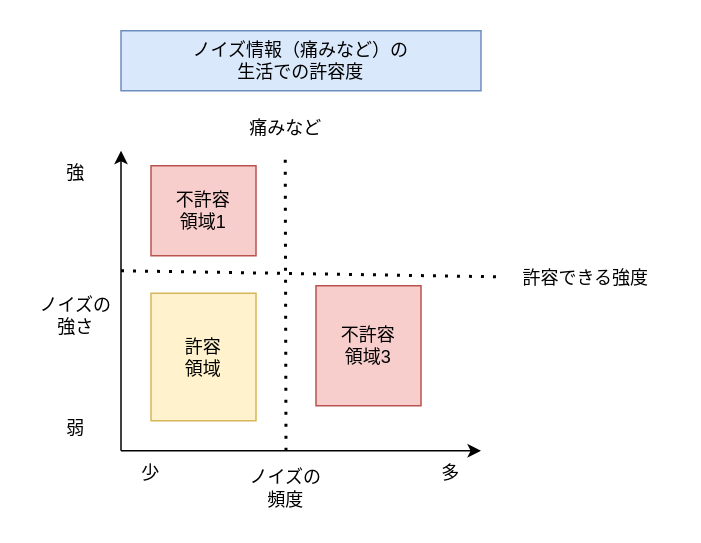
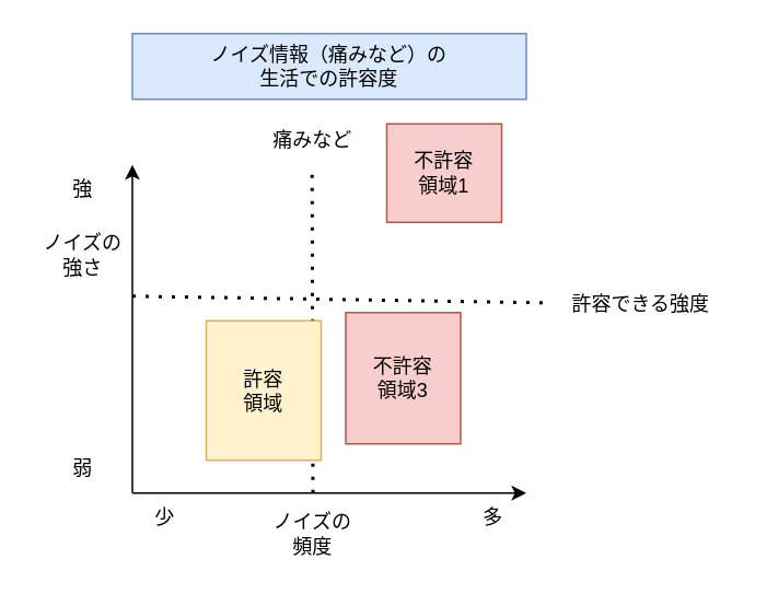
  <mxCell id="0" />
  <mxCell id="1" parent="0" />
  <mxCell id="2" value="" style="endArrow=classic;html=1;rounded=0;" edge="1" parent="1"><mxGeometry width="50" height="50" relative="1" as="geometry"><mxPoint x="80" y="300" as="sourcePoint" /><mxPoint x="80" y="100" as="targetPoint" /></mxGeometry></mxCell>
  <mxCell id="3" value="" style="endArrow=classic;html=1;rounded=0;" edge="1" parent="1"><mxGeometry width="50" height="50" relative="1" as="geometry"><mxPoint x="80" y="300" as="sourcePoint" /><mxPoint x="320" y="300" as="targetPoint" /></mxGeometry></mxCell>
  <mxCell id="4" value="ノイズ情報（痛みなど）の&lt;div&gt;生活での許容度&lt;/div&gt;" style="text;html=1;align=center;verticalAlign=middle;whiteSpace=wrap;rounded=0;fillColor=#dae8fc;strokeColor=#6c8ebf;" vertex="1" parent="1"><mxGeometry x="80" y="20" width="240" height="40" as="geometry" /></mxCell>
  <mxCell id="5" value="強" style="text;html=1;align=center;verticalAlign=middle;whiteSpace=wrap;rounded=0;" vertex="1" parent="1"><mxGeometry x="30" y="100" width="40" height="30" as="geometry" /></mxCell>
  <mxCell id="6" value="弱" style="text;html=1;align=center;verticalAlign=middle;whiteSpace=wrap;rounded=0;" vertex="1" parent="1"><mxGeometry x="30" y="270" width="40" height="30" as="geometry" /></mxCell>
- <mxCell id="7" value="ノイズの強さ" style="text;html=1;align=center;verticalAlign=middle;whiteSpace=wrap;rounded=0;" vertex="1" parent="1"><mxGeometry x="20" y="195" width="60" height="30" as="geometry" /></mxCell>
+ <mxCell id="7" value="ノイズの強さ" style="text;html=1;align=center;verticalAlign=middle;whiteSpace=wrap;rounded=0;" vertex="1" parent="1"><mxGeometry x="20" y="140" width="60" height="30" as="geometry" /></mxCell>
  <mxCell id="8" value="ノイズの頻度" style="text;html=1;align=center;verticalAlign=middle;whiteSpace=wrap;rounded=0;" vertex="1" parent="1"><mxGeometry x="160" y="310" width="60" height="30" as="geometry" /></mxCell>
  <mxCell id="9" value="" style="endArrow=none;dashed=1;html=1;dashPattern=1 3;strokeWidth=2;rounded=0;" edge="1" parent="1" target="10"><mxGeometry width="50" height="50" relative="1" as="geometry"><mxPoint x="80" y="180" as="sourcePoint" /><mxPoint x="320" y="180" as="targetPoint" /></mxGeometry></mxCell>
  <mxCell id="10" value="許容できる強度" style="text;html=1;align=center;verticalAlign=middle;whiteSpace=wrap;rounded=0;" vertex="1" parent="1"><mxGeometry x="335" y="170" width="110" height="30" as="geometry" /></mxCell>
  <mxCell id="11" value="" style="endArrow=none;dashed=1;html=1;dashPattern=1 3;strokeWidth=2;rounded=0;" edge="1" parent="1"><mxGeometry width="50" height="50" relative="1" as="geometry"><mxPoint x="190" y="300" as="sourcePoint" /><mxPoint x="189.5" y="105" as="targetPoint" /></mxGeometry></mxCell>
  <mxCell id="12" value="多" style="text;html=1;align=center;verticalAlign=middle;whiteSpace=wrap;rounded=0;" vertex="1" parent="1"><mxGeometry x="280" y="300" width="40" height="30" as="geometry" /></mxCell>
  <mxCell id="13" value="少" style="text;html=1;align=center;verticalAlign=middle;whiteSpace=wrap;rounded=0;" vertex="1" parent="1"><mxGeometry x="80" y="300" width="40" height="30" as="geometry" /></mxCell>
  <mxCell id="14" value="痛みなど" style="text;html=1;align=center;verticalAlign=middle;whiteSpace=wrap;rounded=0;" vertex="1" parent="1"><mxGeometry x="160" y="70" width="60" height="30" as="geometry" /></mxCell>
- <mxCell id="15" value="許容&lt;div&gt;領域&lt;/div&gt;" style="text;html=1;align=center;verticalAlign=middle;whiteSpace=wrap;rounded=0;fillColor=#fff2cc;strokeColor=#d6b656;" vertex="1" parent="1"><mxGeometry x="100" y="195" width="70" height="85" as="geometry" /></mxCell>
- <mxCell id="16" value="不許容&lt;div&gt;領域1&lt;/div&gt;" style="text;html=1;align=center;verticalAlign=middle;whiteSpace=wrap;rounded=0;fillColor=#f8cecc;strokeColor=#b85450;" vertex="1" parent="1"><mxGeometry x="100" y="110" width="70" height="60" as="geometry" /></mxCell>
+ <mxCell id="15" value="許容&lt;div&gt;領域&lt;/div&gt;" style="text;html=1;align=center;verticalAlign=middle;whiteSpace=wrap;rounded=0;fillColor=#fff2cc;strokeColor=#d6b656;" vertex="1" parent="1"><mxGeometry x="125" y="195" width="70" height="85" as="geometry" /></mxCell>
+ <mxCell id="16" value="不許容&lt;div&gt;領域1&lt;/div&gt;" style="text;html=1;align=center;verticalAlign=middle;whiteSpace=wrap;rounded=0;fillColor=#f8cecc;strokeColor=#b85450;" vertex="1" parent="1"><mxGeometry x="235" y="75" width="70" height="60" as="geometry" /></mxCell>
  <mxCell id="17" value="不許容&lt;div&gt;領域3&lt;/div&gt;" style="text;html=1;align=center;verticalAlign=middle;whiteSpace=wrap;rounded=0;fillColor=#f8cecc;strokeColor=#b85450;" vertex="1" parent="1"><mxGeometry x="210" y="190" width="70" height="80" as="geometry" /></mxCell>
